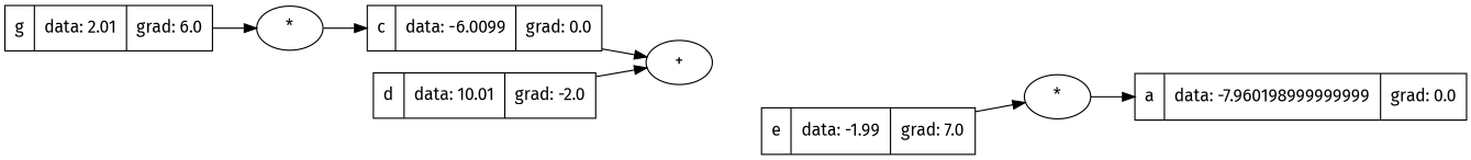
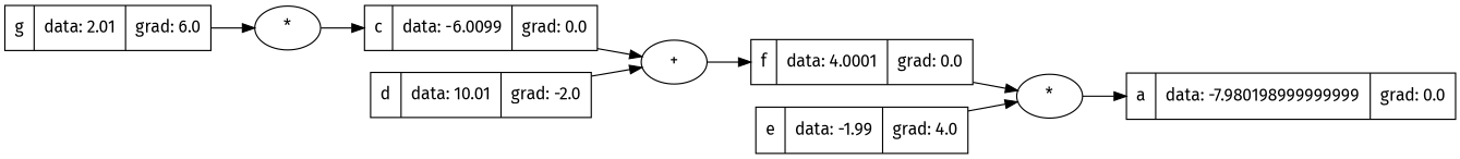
  digraph {
    fontname="Fira Sans"
    rankdir=LR
    node [fontname="Fira Sans" shape=record]
    edge [fontname="Fira Sans"]
-   n1 [label="{ a | data: -7.960198999999999 | grad: 0.0 }"]
+   n1 [label="{ a | data: -7.980198999999999 | grad: 0.0 }"]
    n2 [label="*" shape=""]
    n3 [label="*" shape=""]
    n4 [label="{ c | data: -6.0099 | grad: 0.0 }"]
    n5 [label="+" shape=""]
+   n6 [label="{ f | data: 4.0001 | grad: 0.0 }"]
    n7 [label="{ d | data: 10.01 | grad: -2.0 }"]
-   n8 [label="{ e | data: -1.99 | grad: 7.0 }"]
+   n8 [label="{ e | data: -1.99 | grad: 4.0 }"]
    n9 [label="{ g | data: 2.01 | grad: 6.0 }"]
    n2 -> n1
    n3 -> n4
    n4 -> n5
+   n5 -> n6
+   n6 -> n2
    n7 -> n5
    n8 -> n2
    n9 -> n3
  }
